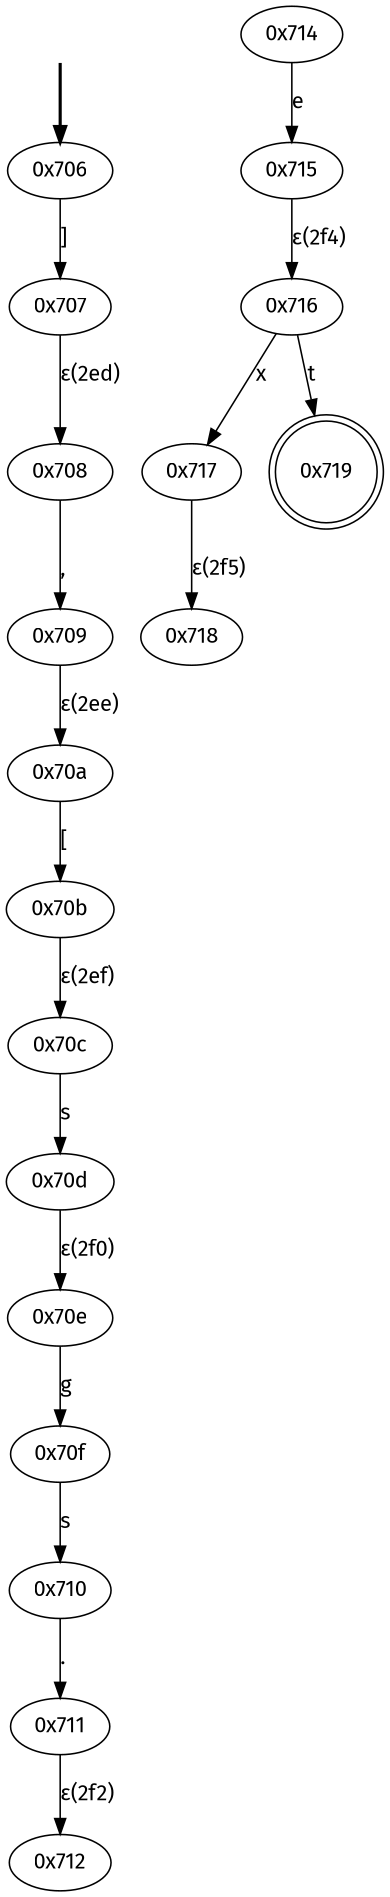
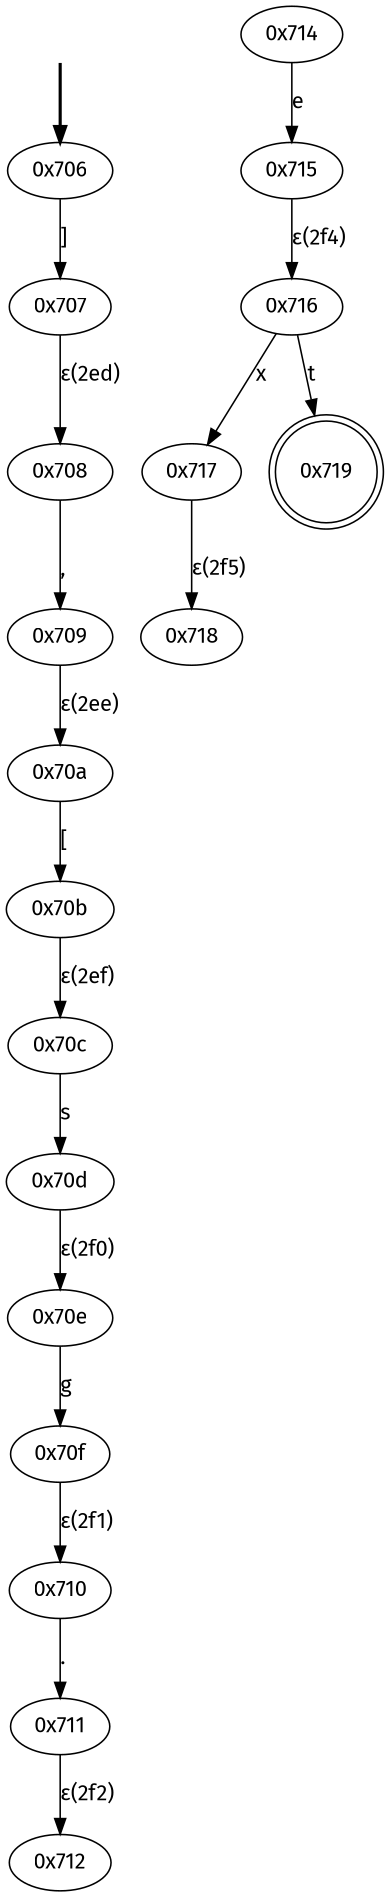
  digraph {
    fontname="Fira Sans"
    node [fontname="Fira Sans"]
    edge [fontname="Fira Sans"]
    fake [style=invisible]
    "0x706" [root=true]
    "0x707"
    "0x708"
    "0x709"
    "0x70a"
    "0x70b"
    "0x70c"
    "0x70d"
    "0x70e"
    "0x70f"
    "0x710"
    "0x711"
    "0x712"
    "0x714"
    "0x715"
    "0x716"
    "0x717"
    "0x719" [shape=doublecircle]
    "0x718"
    fake -> "0x706" [style=bold]
    "0x706" -> "0x707" [label="]"]
    "0x707" -> "0x708" [label="ε(2ed)"]
    "0x708" -> "0x709" [label=","]
    "0x709" -> "0x70a" [label="ε(2ee)"]
    "0x70a" -> "0x70b" [label="["]
    "0x70b" -> "0x70c" [label="ε(2ef)"]
    "0x70c" -> "0x70d" [label=s]
    "0x70d" -> "0x70e" [label="ε(2f0)"]
    "0x70e" -> "0x70f" [label=g]
-   "0x70f" -> "0x710" [label=s]
+   "0x70f" -> "0x710" [label="ε(2f1)"]
    "0x710" -> "0x711" [label="."]
    "0x711" -> "0x712" [label="ε(2f2)"]
    "0x714" -> "0x715" [label=e]
    "0x715" -> "0x716" [label="ε(2f4)"]
    "0x716" -> "0x717" [label=x]
    "0x716" -> "0x719" [label=t]
    "0x717" -> "0x718" [label="ε(2f5)"]
  }
